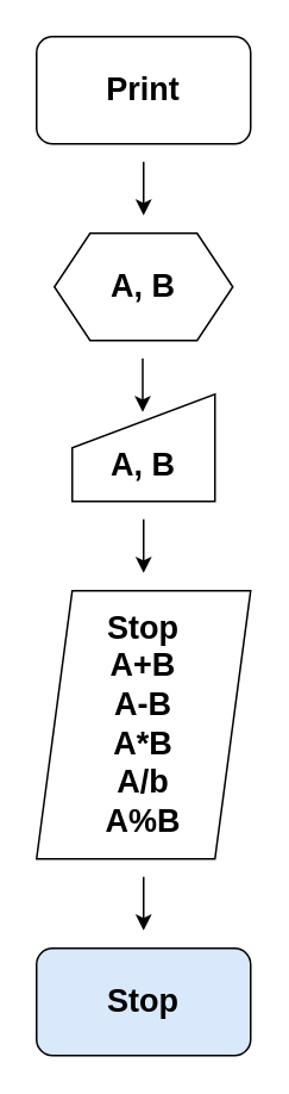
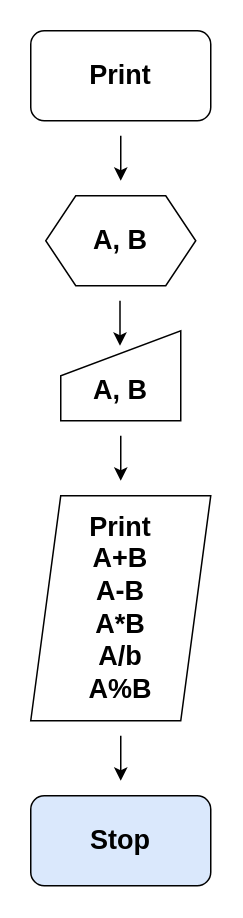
  <mxCell id="0" />
  <mxCell id="1" parent="0" />
  <mxCell id="2" value="&lt;font size=&quot;1&quot;&gt;&lt;b style=&quot;font-size: 18px&quot;&gt;Print&lt;/b&gt;&lt;/font&gt;" style="rounded=1;whiteSpace=wrap;html=1;" vertex="1" parent="1"><mxGeometry x="20" y="20" width="120" height="60" as="geometry" /></mxCell>
  <mxCell id="3" value="&lt;b&gt;&lt;font style=&quot;font-size: 18px&quot;&gt;A, B&lt;/font&gt;&lt;/b&gt;" style="shape=hexagon;perimeter=hexagonPerimeter2;whiteSpace=wrap;html=1;fixedSize=1;" vertex="1" parent="1"><mxGeometry x="30" y="130" width="100" height="60" as="geometry" /></mxCell>
  <mxCell id="4" value="" style="endArrow=classic;html=1;" edge="1" parent="1"><mxGeometry width="50" height="50" relative="1" as="geometry"><mxPoint x="80" y="90" as="sourcePoint" /><mxPoint x="80" y="120" as="targetPoint" /></mxGeometry></mxCell>
  <mxCell id="5" value="&lt;b&gt;&lt;font style=&quot;line-height: 120% ; font-size: 18px&quot;&gt;A, B&lt;/font&gt;&lt;/b&gt;" style="shape=manualInput;whiteSpace=wrap;html=1;spacing=2;spacingBottom=0;spacingTop=20;" vertex="1" parent="1"><mxGeometry x="40" y="220" width="80" height="60" as="geometry" /></mxCell>
  <mxCell id="6" value="" style="endArrow=classic;html=1;" edge="1" parent="1"><mxGeometry width="50" height="50" relative="1" as="geometry"><mxPoint x="79.5" y="200" as="sourcePoint" /><mxPoint x="79.5" y="230" as="targetPoint" /></mxGeometry></mxCell>
- <mxCell id="7" value="&lt;font size=&quot;1&quot;&gt;&lt;b style=&quot;font-size: 18px&quot;&gt;Stop&lt;br&gt;A+B&lt;br&gt;A-B&lt;br&gt;A*B&lt;br&gt;A/b&lt;br&gt;A%B&lt;br&gt;&lt;/b&gt;&lt;/font&gt;" style="shape=parallelogram;perimeter=parallelogramPerimeter;whiteSpace=wrap;html=1;fixedSize=1;" vertex="1" parent="1"><mxGeometry x="20" y="330" width="120" height="150" as="geometry" /></mxCell>
+ <mxCell id="7" value="&lt;font size=&quot;1&quot;&gt;&lt;b style=&quot;font-size: 18px&quot;&gt;Print&lt;br&gt;A+B&lt;br&gt;A-B&lt;br&gt;A*B&lt;br&gt;A/b&lt;br&gt;A%B&lt;br&gt;&lt;/b&gt;&lt;/font&gt;" style="shape=parallelogram;perimeter=parallelogramPerimeter;whiteSpace=wrap;html=1;fixedSize=1;" vertex="1" parent="1"><mxGeometry x="20" y="330" width="120" height="150" as="geometry" /></mxCell>
  <mxCell id="8" value="" style="endArrow=classic;html=1;" edge="1" parent="1"><mxGeometry width="50" height="50" relative="1" as="geometry"><mxPoint x="80" y="290" as="sourcePoint" /><mxPoint x="80" y="320" as="targetPoint" /></mxGeometry></mxCell>
  <mxCell id="9" value="&lt;font size=&quot;1&quot;&gt;&lt;b style=&quot;font-size: 18px&quot;&gt;Stop&lt;/b&gt;&lt;/font&gt;" style="rounded=1;whiteSpace=wrap;html=1;fillColor=#dae8fc;" vertex="1" parent="1"><mxGeometry x="20" y="530" width="120" height="60" as="geometry" /></mxCell>
  <mxCell id="10" value="" style="endArrow=classic;html=1;" edge="1" parent="1"><mxGeometry width="50" height="50" relative="1" as="geometry"><mxPoint x="80" y="490" as="sourcePoint" /><mxPoint x="80" y="520" as="targetPoint" /></mxGeometry></mxCell>
